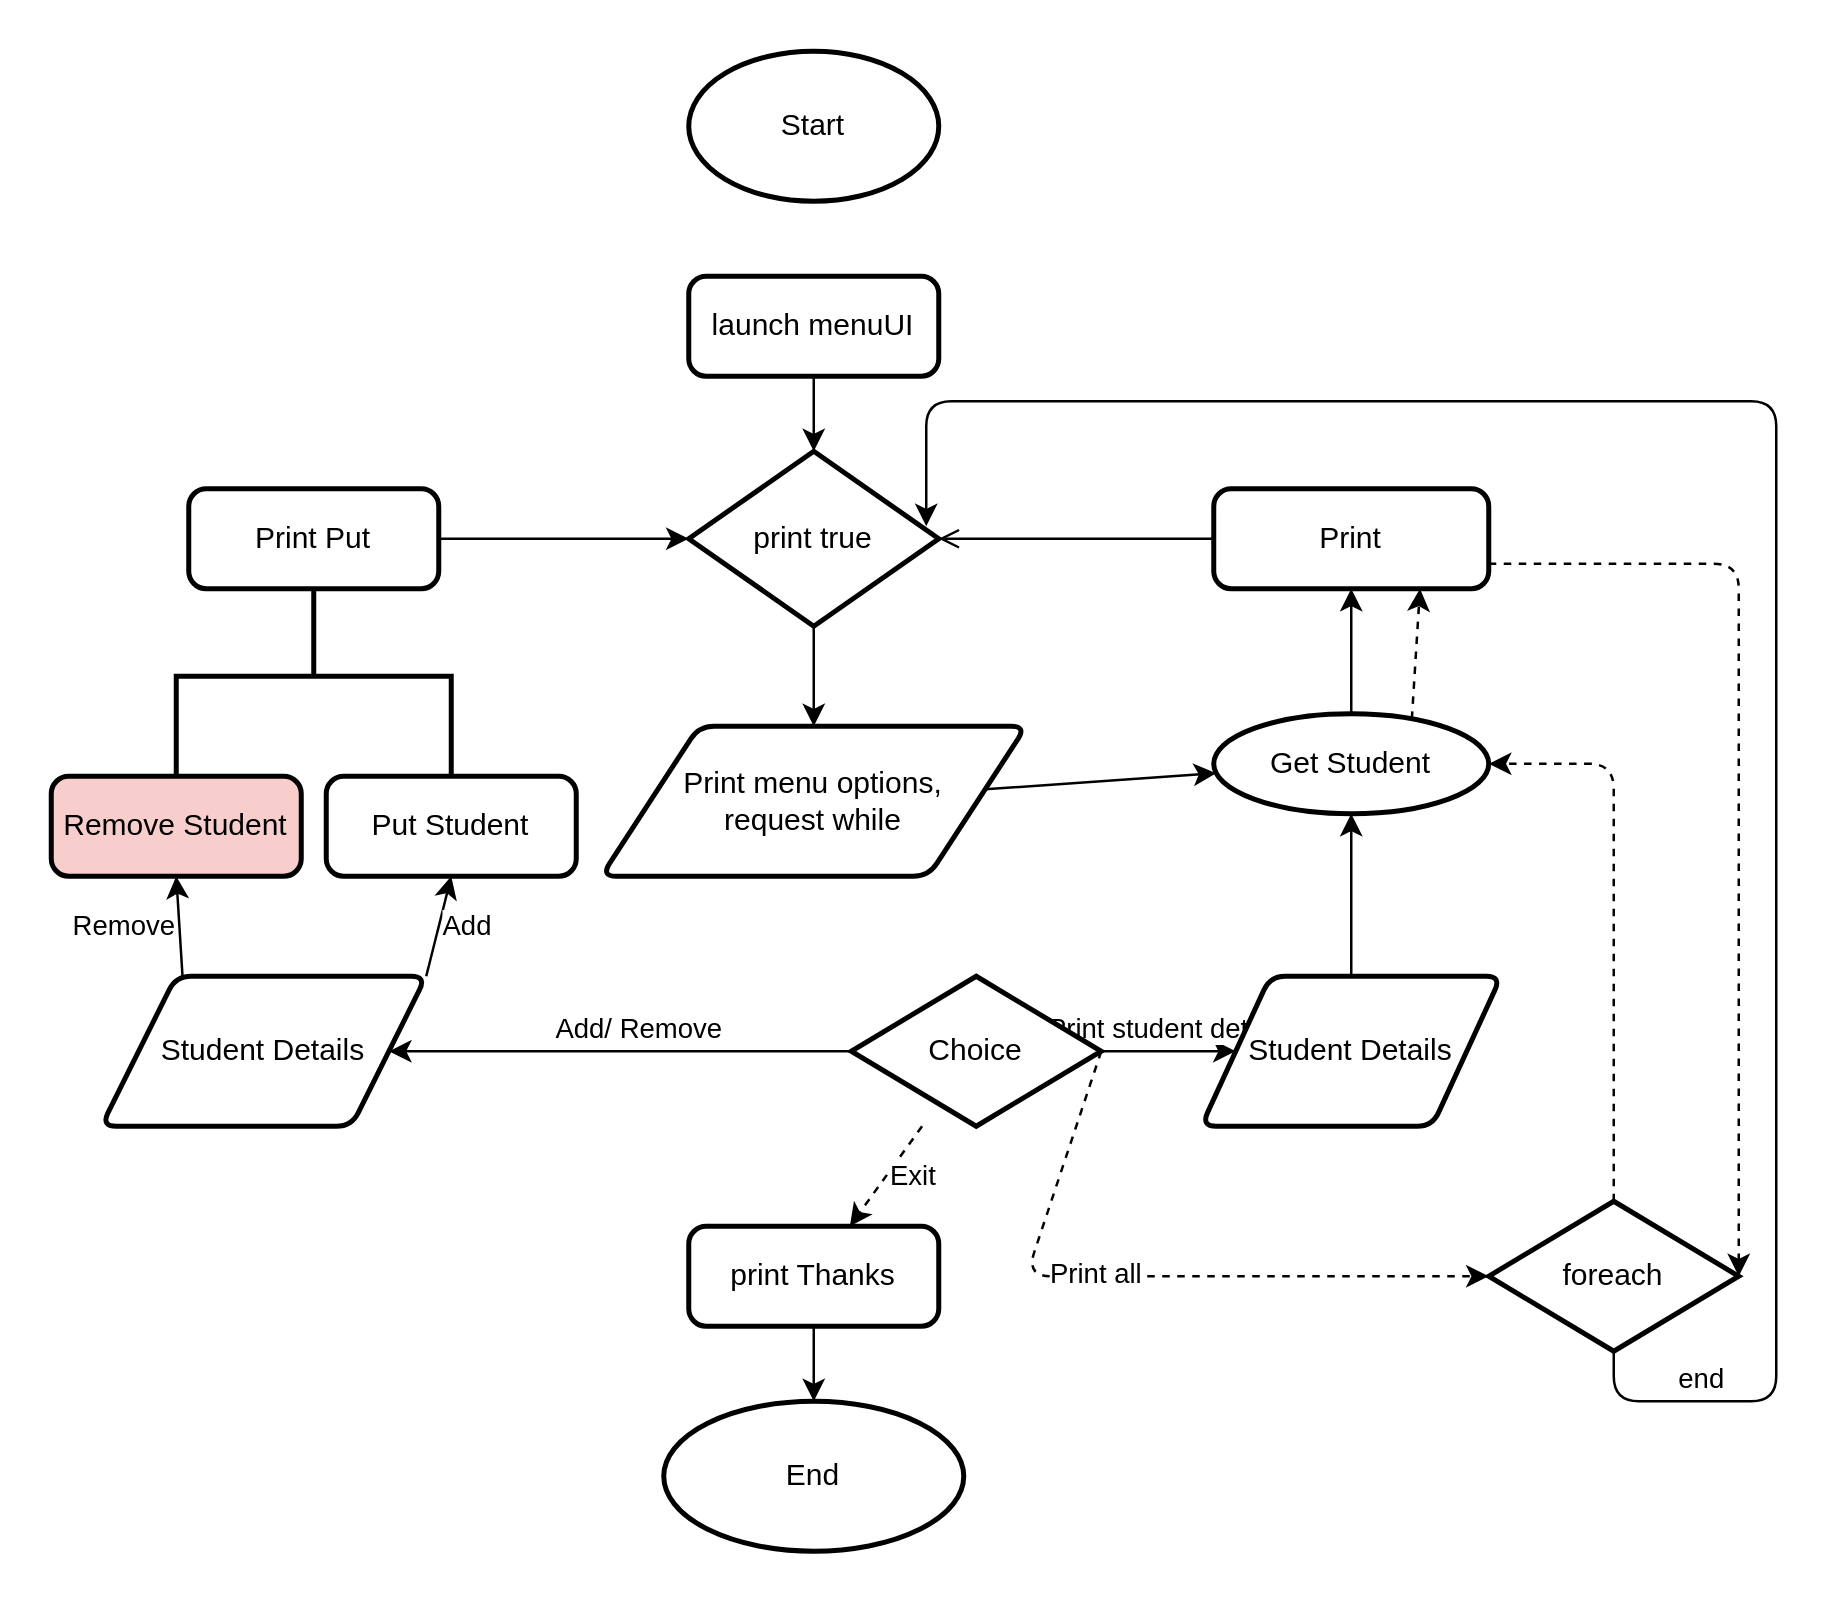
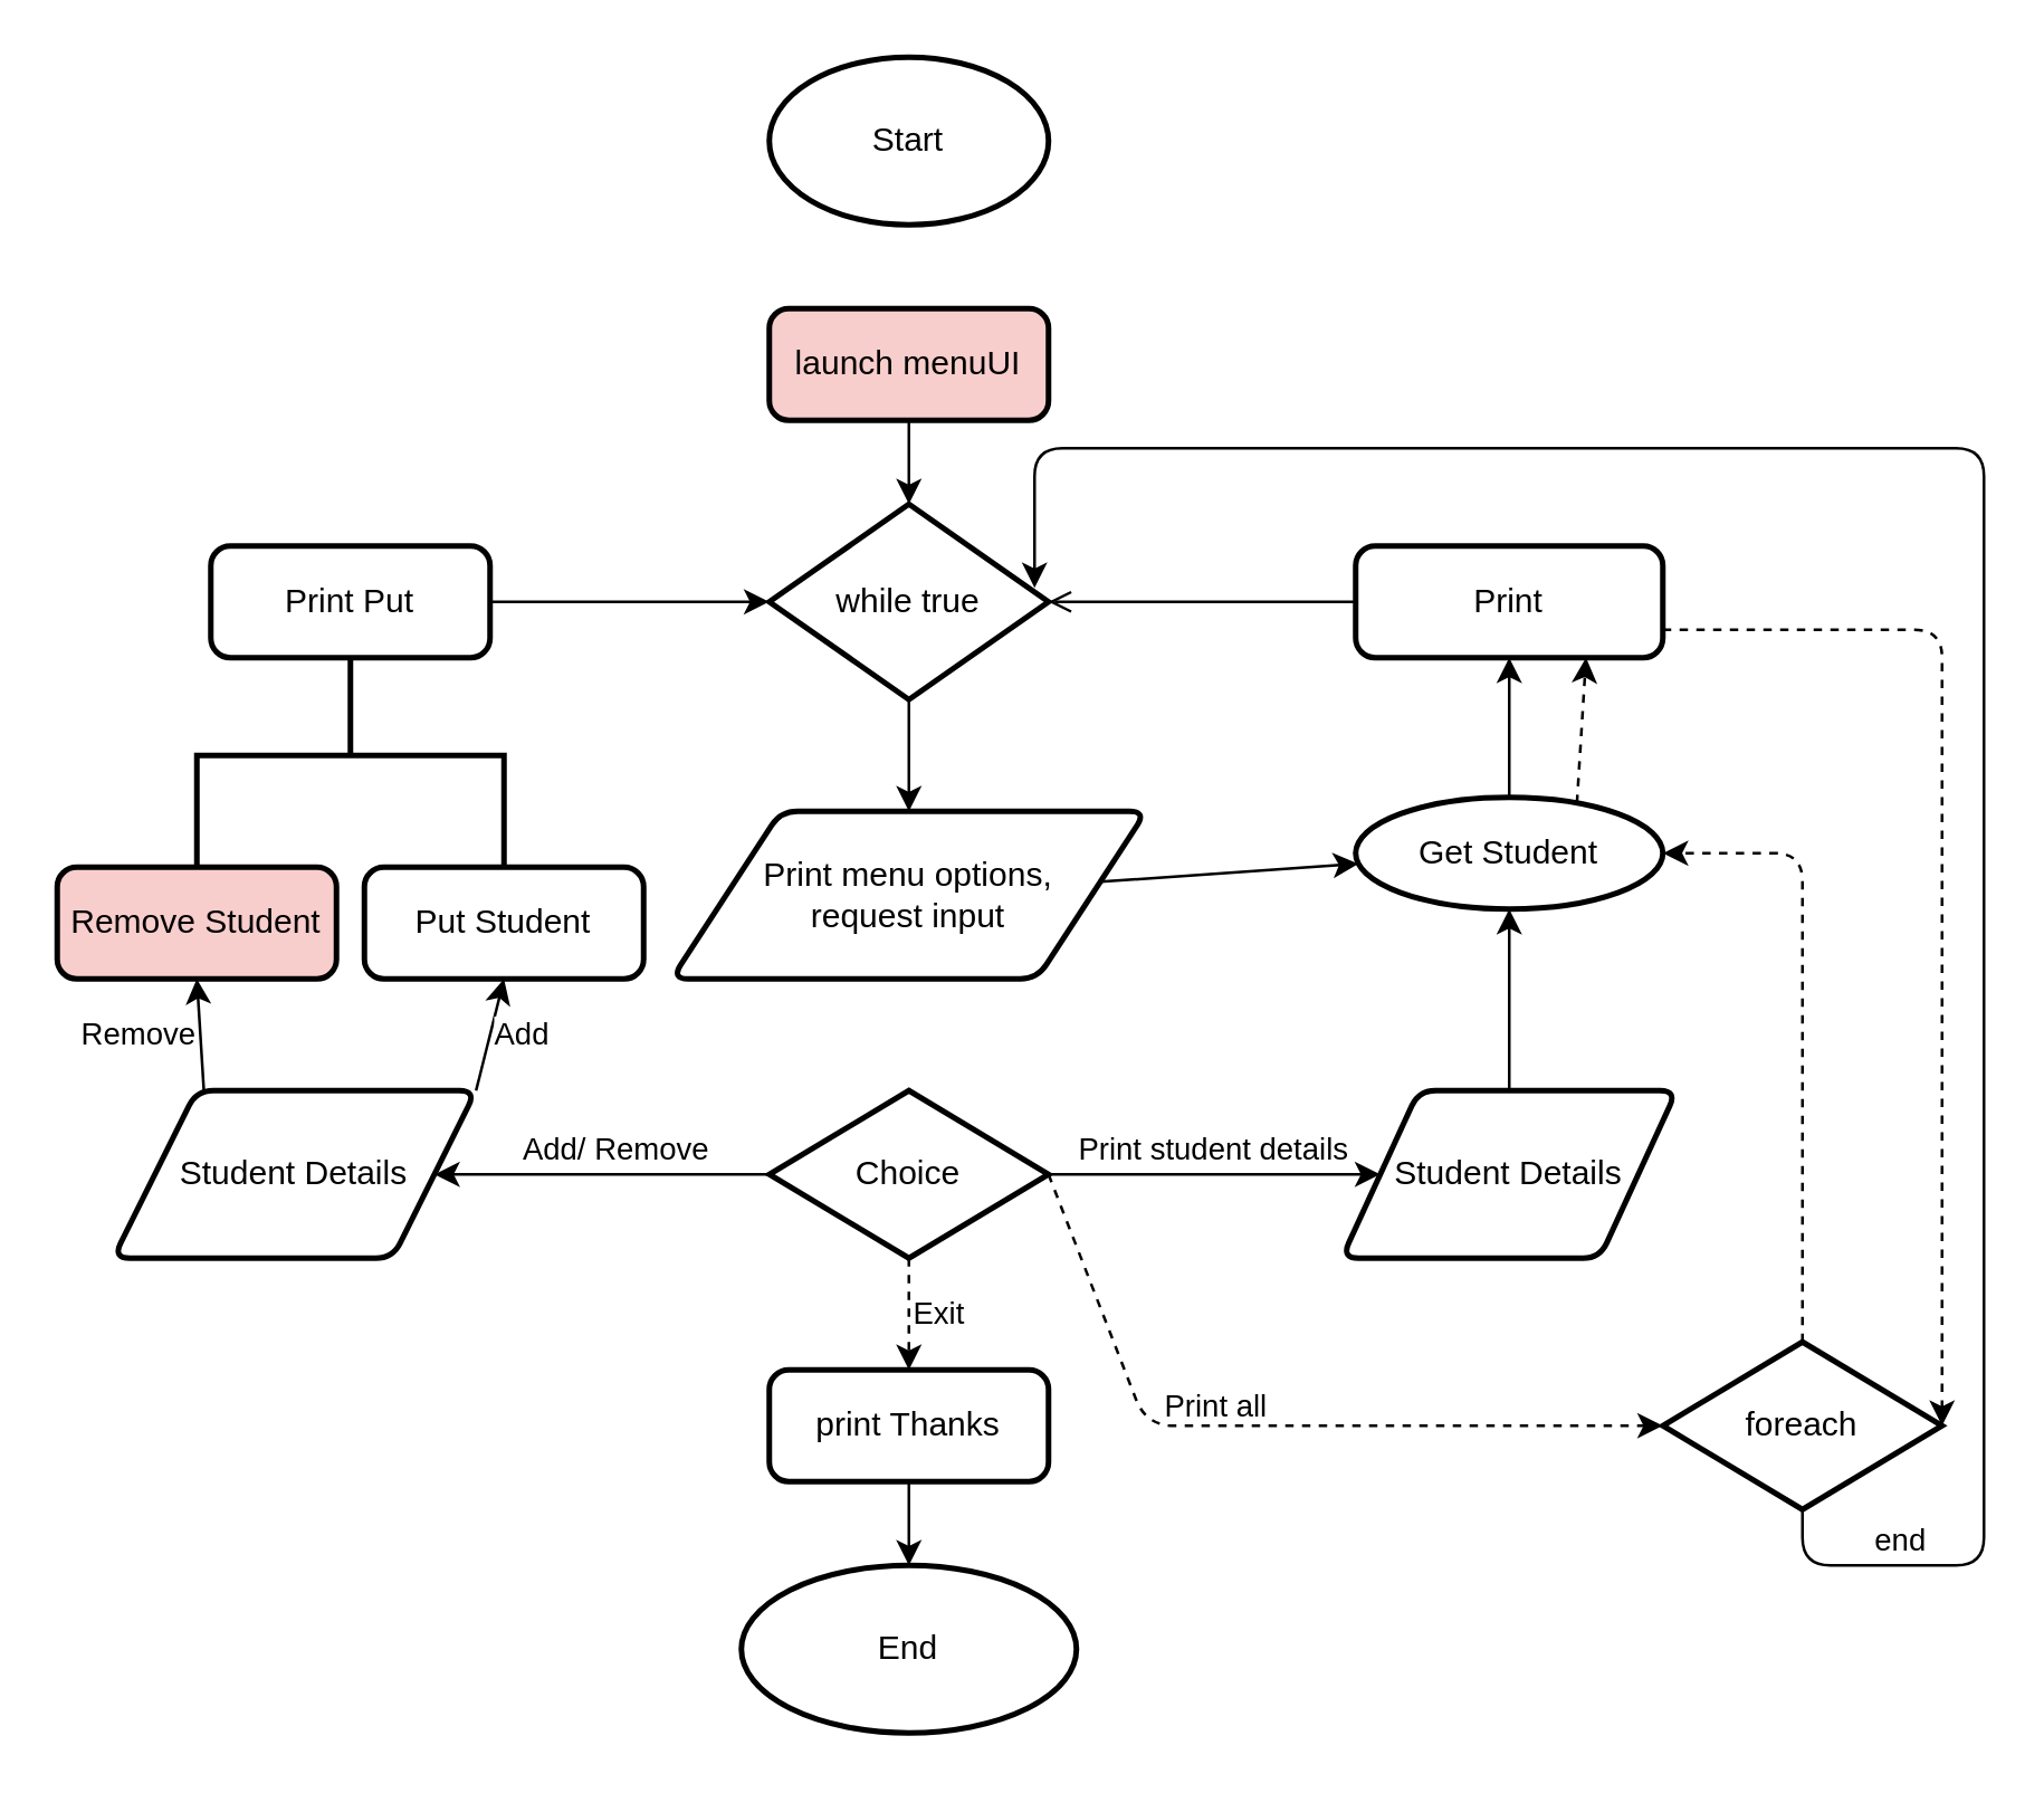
  <mxCell id="0" />
  <mxCell id="1" parent="0" />
  <mxCell id="2" value="Start" style="strokeWidth=2;html=1;shape=mxgraph.flowchart.start_1;whiteSpace=wrap;" parent="1" vertex="1"><mxGeometry x="275" y="20" width="100" height="60" as="geometry" /></mxCell>
  <mxCell id="3" value="" style="edgeStyle=none;html=1;" parent="1" source="4" target="6" edge="1"><mxGeometry relative="1" as="geometry" /></mxCell>
- <mxCell id="4" value="launch menuUI" style="rounded=1;whiteSpace=wrap;html=1;absoluteArcSize=1;arcSize=14;strokeWidth=2;" parent="1" vertex="1"><mxGeometry x="275" y="110" width="100" height="40" as="geometry" /></mxCell>
+ <mxCell id="4" value="launch menuUI" style="rounded=1;whiteSpace=wrap;html=1;absoluteArcSize=1;arcSize=14;strokeWidth=2;fillColor=#f8cecc;" parent="1" vertex="1"><mxGeometry x="275" y="110" width="100" height="40" as="geometry" /></mxCell>
  <mxCell id="5" value="" style="edgeStyle=none;html=1;" parent="1" source="6" target="8" edge="1"><mxGeometry relative="1" as="geometry" /></mxCell>
- <mxCell id="6" value="print true" style="strokeWidth=2;html=1;shape=mxgraph.flowchart.decision;whiteSpace=wrap;" parent="1" vertex="1"><mxGeometry x="275" y="180" width="100" height="70" as="geometry" /></mxCell>
+ <mxCell id="6" value="while true" style="strokeWidth=2;html=1;shape=mxgraph.flowchart.decision;whiteSpace=wrap;" parent="1" vertex="1"><mxGeometry x="275" y="180" width="100" height="70" as="geometry" /></mxCell>
  <mxCell id="7" value="" style="edgeStyle=none;html=1;" parent="1" source="8" target="27" edge="1"><mxGeometry relative="1" as="geometry" /></mxCell>
- <mxCell id="8" value="Print menu options, &lt;br&gt;request while" style="shape=parallelogram;html=1;strokeWidth=2;perimeter=parallelogramPerimeter;whiteSpace=wrap;rounded=1;arcSize=12;size=0.23;" parent="1" vertex="1"><mxGeometry x="240" y="290" width="170" height="60" as="geometry" /></mxCell>
+ <mxCell id="8" value="Print menu options, &lt;br&gt;request input" style="shape=parallelogram;html=1;strokeWidth=2;perimeter=parallelogramPerimeter;whiteSpace=wrap;rounded=1;arcSize=12;size=0.23;" parent="1" vertex="1"><mxGeometry x="240" y="290" width="170" height="60" as="geometry" /></mxCell>
  <mxCell id="9" value="Exit" style="edgeStyle=none;html=1;labelPosition=right;verticalLabelPosition=middle;align=left;verticalAlign=middle;dashed=1;" parent="1" source="13" target="15" edge="1"><mxGeometry relative="1" as="geometry" /></mxCell>
  <mxCell id="10" value="Print student details" style="edgeStyle=none;html=1;exitX=1;exitY=0.5;exitDx=0;exitDy=0;exitPerimeter=0;verticalAlign=bottom;labelPosition=center;verticalLabelPosition=bottom;align=center;" parent="1" source="13" target="18" edge="1"><mxGeometry relative="1" as="geometry" /></mxCell>
  <mxCell id="11" value="Print all" style="edgeStyle=none;html=1;exitX=1;exitY=0.5;exitDx=0;exitDy=0;exitPerimeter=0;verticalAlign=middle;labelPosition=right;verticalLabelPosition=middle;align=left;entryX=0;entryY=0.5;entryDx=0;entryDy=0;entryPerimeter=0;dashed=1;" parent="1" source="13" target="30" edge="1"><mxGeometry x="-0.349" y="7" relative="1" as="geometry"><mxPoint x="450" y="350" as="targetPoint" /><Array as="points"><mxPoint x="410" y="510" /></Array><mxPoint as="offset" /></mxGeometry></mxCell>
  <mxCell id="12" value="Add/ Remove" style="edgeStyle=none;html=1;verticalAlign=bottom;" parent="1" source="13" target="21" edge="1"><mxGeometry x="-0.083" relative="1" as="geometry"><mxPoint as="offset" /></mxGeometry></mxCell>
- <mxCell id="13" value="Choice" style="strokeWidth=2;html=1;shape=mxgraph.flowchart.decision;whiteSpace=wrap;" parent="1" vertex="1"><mxGeometry x="340" y="390" width="100" height="60" as="geometry" /></mxCell>
+ <mxCell id="13" value="Choice" style="strokeWidth=2;html=1;shape=mxgraph.flowchart.decision;whiteSpace=wrap;" parent="1" vertex="1"><mxGeometry x="275" y="390" width="100" height="60" as="geometry" /></mxCell>
  <mxCell id="14" value="" style="edgeStyle=none;html=1;verticalAlign=bottom;" parent="1" source="15" target="34" edge="1"><mxGeometry relative="1" as="geometry" /></mxCell>
  <mxCell id="15" value="print Thanks" style="rounded=1;whiteSpace=wrap;html=1;absoluteArcSize=1;arcSize=14;strokeWidth=2;" parent="1" vertex="1"><mxGeometry x="275" y="490" width="100" height="40" as="geometry" /></mxCell>
  <mxCell id="16" value="" style="edgeStyle=none;html=1;verticalAlign=bottom;exitX=0;exitY=0.5;exitDx=0;exitDy=0;endArrow=open;" parent="1" source="36" target="6" edge="1"><mxGeometry relative="1" as="geometry"><mxPoint x="547.5" y="215" as="sourcePoint" /></mxGeometry></mxCell>
  <mxCell id="17" value="" style="edgeStyle=none;html=1;verticalAlign=bottom;" parent="1" source="18" target="27" edge="1"><mxGeometry relative="1" as="geometry" /></mxCell>
  <mxCell id="18" value="Student Details" style="shape=parallelogram;html=1;strokeWidth=2;perimeter=parallelogramPerimeter;whiteSpace=wrap;rounded=1;arcSize=12;size=0.23;" parent="1" vertex="1"><mxGeometry x="480" y="390" width="120" height="60" as="geometry" /></mxCell>
  <mxCell id="19" value="Remove" style="edgeStyle=none;html=1;exitX=0.25;exitY=0;exitDx=0;exitDy=0;verticalAlign=middle;entryX=0.5;entryY=1;entryDx=0;entryDy=0;labelPosition=left;verticalLabelPosition=middle;align=right;" parent="1" source="21" target="23" edge="1"><mxGeometry relative="1" as="geometry"><mxPoint x="80" y="350" as="targetPoint" /></mxGeometry></mxCell>
  <mxCell id="20" value="Add" style="edgeStyle=none;html=1;exitX=1;exitY=0;exitDx=0;exitDy=0;verticalAlign=middle;entryX=0.5;entryY=1;entryDx=0;entryDy=0;labelPosition=right;verticalLabelPosition=middle;align=left;" parent="1" source="21" target="22" edge="1"><mxGeometry relative="1" as="geometry"><mxPoint x="137.353" y="320" as="targetPoint" /></mxGeometry></mxCell>
  <mxCell id="21" value="Student Details" style="shape=parallelogram;html=1;strokeWidth=2;perimeter=parallelogramPerimeter;whiteSpace=wrap;rounded=1;arcSize=12;size=0.23;" parent="1" vertex="1"><mxGeometry x="40" y="390" width="130" height="60" as="geometry" /></mxCell>
  <mxCell id="22" value="Put Student" style="rounded=1;whiteSpace=wrap;html=1;absoluteArcSize=1;arcSize=14;strokeWidth=2;" parent="1" vertex="1"><mxGeometry x="130" y="310" width="100" height="40" as="geometry" /></mxCell>
  <mxCell id="23" value="Remove Student" style="rounded=1;whiteSpace=wrap;html=1;absoluteArcSize=1;arcSize=14;strokeWidth=2;fillColor=#f8cecc;" parent="1" vertex="1"><mxGeometry x="20" y="310" width="100" height="40" as="geometry" /></mxCell>
  <mxCell id="24" value="" style="edgeStyle=none;html=1;verticalAlign=bottom;entryX=0.5;entryY=1;entryDx=0;entryDy=0;" parent="1" source="27" target="36" edge="1"><mxGeometry relative="1" as="geometry"><mxPoint x="540" y="230" as="targetPoint" /></mxGeometry></mxCell>
  <mxCell id="25" style="edgeStyle=none;html=1;exitX=0.75;exitY=0;exitDx=0;exitDy=0;entryX=0.75;entryY=1;entryDx=0;entryDy=0;dashed=1;verticalAlign=bottom;startArrow=none;" parent="1" source="36" edge="1"><mxGeometry relative="1" as="geometry"><mxPoint x="566.25" y="230" as="targetPoint" /></mxGeometry></mxCell>
  <mxCell id="26" style="edgeStyle=none;html=1;exitX=0.75;exitY=0;exitDx=0;exitDy=0;entryX=0.75;entryY=1;entryDx=0;entryDy=0;dashed=1;verticalAlign=bottom;" parent="1" source="27" target="36" edge="1"><mxGeometry relative="1" as="geometry" /></mxCell>
  <mxCell id="27" value="Get Student" style="ellipse;whiteSpace=wrap;html=1;absoluteArcSize=1;arcSize=14;strokeWidth=2;" parent="1" vertex="1"><mxGeometry x="485" y="285" width="110" height="40" as="geometry" /></mxCell>
  <mxCell id="28" style="edgeStyle=none;html=1;exitX=0.5;exitY=0;exitDx=0;exitDy=0;exitPerimeter=0;entryX=1;entryY=0.5;entryDx=0;entryDy=0;verticalAlign=bottom;dashed=1;" parent="1" source="30" target="27" edge="1"><mxGeometry relative="1" as="geometry"><Array as="points"><mxPoint x="645" y="305" /></Array></mxGeometry></mxCell>
  <mxCell id="29" value="end" style="edgeStyle=none;html=1;exitX=0.5;exitY=1;exitDx=0;exitDy=0;exitPerimeter=0;verticalAlign=bottom;" parent="1" source="30" edge="1"><mxGeometry x="-0.874" relative="1" as="geometry"><mxPoint x="370" y="210" as="targetPoint" /><Array as="points"><mxPoint x="645" y="560" /><mxPoint x="710" y="560" /><mxPoint x="710" y="160" /><mxPoint x="370" y="160" /></Array><mxPoint as="offset" /></mxGeometry></mxCell>
  <mxCell id="30" value="foreach" style="strokeWidth=2;html=1;shape=mxgraph.flowchart.decision;whiteSpace=wrap;" parent="1" vertex="1"><mxGeometry x="595" y="480" width="100" height="60" as="geometry" /></mxCell>
  <mxCell id="31" value="" style="strokeWidth=2;html=1;shape=mxgraph.flowchart.annotation_2;align=left;labelPosition=right;pointerEvents=1;rotation=90;" parent="1" vertex="1"><mxGeometry x="85" y="215" width="80" height="110" as="geometry" /></mxCell>
  <mxCell id="32" value="" style="edgeStyle=none;html=1;verticalAlign=bottom;" parent="1" source="33" target="6" edge="1"><mxGeometry relative="1" as="geometry" /></mxCell>
  <mxCell id="33" value="Print Put" style="rounded=1;whiteSpace=wrap;html=1;absoluteArcSize=1;arcSize=14;strokeWidth=2;" parent="1" vertex="1"><mxGeometry x="75" y="195" width="100" height="40" as="geometry" /></mxCell>
  <mxCell id="34" value="End" style="ellipse;whiteSpace=wrap;html=1;rounded=1;strokeWidth=2;arcSize=14;" parent="1" vertex="1"><mxGeometry x="265" y="560" width="120" height="60" as="geometry" /></mxCell>
  <mxCell id="35" style="edgeStyle=none;html=1;exitX=1;exitY=0.75;exitDx=0;exitDy=0;entryX=1;entryY=0.5;entryDx=0;entryDy=0;entryPerimeter=0;dashed=1;verticalAlign=bottom;" parent="1" source="36" target="30" edge="1"><mxGeometry relative="1" as="geometry"><Array as="points"><mxPoint x="695" y="225" /></Array></mxGeometry></mxCell>
  <mxCell id="36" value="Print" style="rounded=1;whiteSpace=wrap;html=1;absoluteArcSize=1;arcSize=14;strokeWidth=2;" parent="1" vertex="1"><mxGeometry x="485" y="195" width="110" height="40" as="geometry" /></mxCell>
